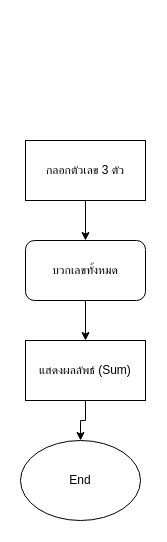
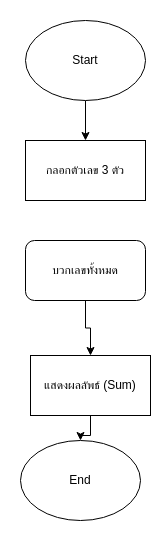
  <mxCell id="0" />
  <mxCell id="1" parent="0" />
+ <mxCell id="2" value="" style="edgeStyle=orthogonalEdgeStyle;rounded=0;orthogonalLoop=1;jettySize=auto;html=1;" edge="1" parent="1" source="3" target="6"><mxGeometry relative="1" as="geometry" /></mxCell>
+ <mxCell id="3" value="Start" style="ellipse;whiteSpace=wrap;html=1;" vertex="1" parent="1"><mxGeometry x="25" y="20" width="120" height="80" as="geometry" /></mxCell>
  <mxCell id="4" value="End" style="ellipse;whiteSpace=wrap;html=1;" vertex="1" parent="1"><mxGeometry x="20" y="440" width="120" height="80" as="geometry" /></mxCell>
- <mxCell id="5" value="" style="edgeStyle=orthogonalEdgeStyle;rounded=0;orthogonalLoop=1;jettySize=auto;html=1;" edge="1" parent="1" source="6" target="8"><mxGeometry relative="1" as="geometry" /></mxCell>
  <mxCell id="6" value="กลอกตัวเลข 3 ตัว" style="rounded=0;whiteSpace=wrap;html=1;" vertex="1" parent="1"><mxGeometry x="25" y="140" width="120" height="60" as="geometry" /></mxCell>
  <mxCell id="7" value="" style="edgeStyle=orthogonalEdgeStyle;rounded=0;orthogonalLoop=1;jettySize=auto;html=1;" edge="1" parent="1" source="8" target="10"><mxGeometry relative="1" as="geometry" /></mxCell>
  <mxCell id="8" value="บวกเลขทั้งหมด" style="whiteSpace=wrap;html=1;rounded=1;" vertex="1" parent="1"><mxGeometry x="25" y="240" width="120" height="60" as="geometry" /></mxCell>
  <mxCell id="9" value="" style="edgeStyle=orthogonalEdgeStyle;rounded=0;orthogonalLoop=1;jettySize=auto;html=1;" edge="1" parent="1" source="10" target="4"><mxGeometry relative="1" as="geometry" /></mxCell>
- <mxCell id="10" value="แสดงผลลัพธ์ (Sum)" style="rounded=0;whiteSpace=wrap;html=1;" vertex="1" parent="1"><mxGeometry x="25" y="340" width="120" height="60" as="geometry" /></mxCell>
+ <mxCell id="10" value="แสดงผลลัพธ์ (Sum)" style="rounded=0;whiteSpace=wrap;html=1;" vertex="1" parent="1"><mxGeometry x="30" y="355" width="120" height="60" as="geometry" /></mxCell>
